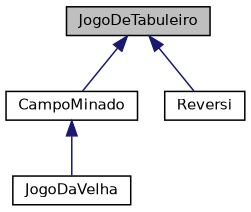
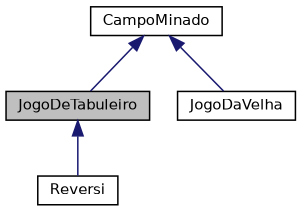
  digraph {
    node [color=black fillcolor=white fontname=Helvetica fontsize=10 shape=record style=filled]
    edge [color=midnightblue dir=back fontname=Helvetica fontsize=10 labelfontname=Helvetica labelfontsize=10 style=solid]
    n1 [fillcolor=grey75 fontcolor=black height=0.2 label=JogoDeTabuleiro width=0.4]
    n2 [height=0.2 label=CampoMinado width=0.4]
    n3 [height=0.2 label=Reversi width=0.4]
    n4 [height=0.2 label=JogoDaVelha width=0.4]
-   n1 -> n2
+   n2 -> n1
    n1 -> n3
    n2 -> n4
  }
